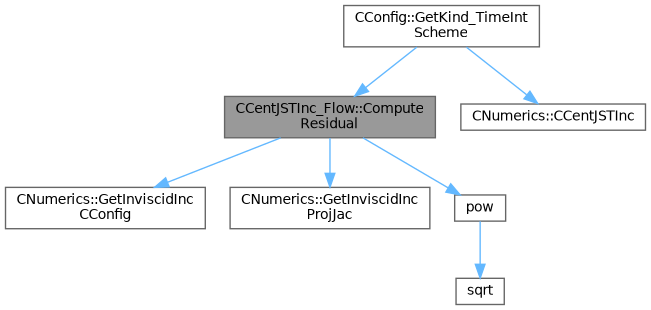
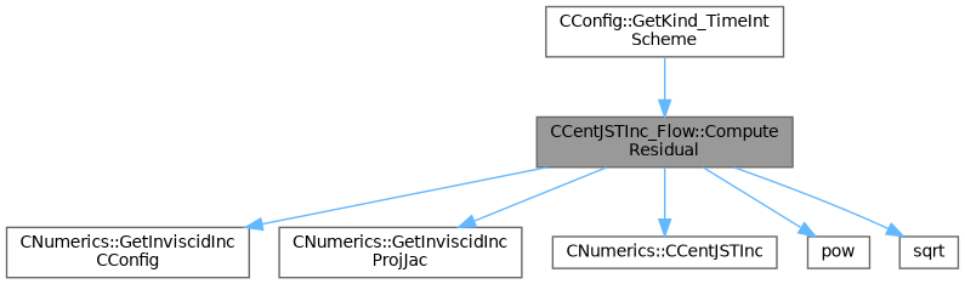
  digraph {
    rankdir=TB
    node [color=grey40 fillcolor=white fontname=Helvetica fontsize=10 shape=box style=filled]
    edge [color=steelblue1 fontname=Helvetica fontsize=10 labelfontname=Helvetica labelfontsize=10 style=solid]
    n1 [color=gray40 fillcolor=grey60 fontcolor=black height=0.2 label="CCentJSTInc_Flow::Compute\lResidual" width=0.4]
    n2 [height=0.2 label="CNumerics::GetInviscidInc\lCConfig" width=0.4]
    n3 [height=0.2 label="CNumerics::GetInviscidInc\lProjJac" width=0.4]
    n4 [height=0.2 label="CNumerics::CCentJSTInc" width=0.4]
    n5 [height=0.2 label=pow width=0.4]
    n6 [height=0.2 label=sqrt width=0.4]
    n7 [height=0.2 label="CConfig::GetKind_TimeInt\lScheme" width=0.4]
    n1 -> n2
    n1 -> n3
-   n7 -> n4
+   n1 -> n4
    n1 -> n5
-   n5 -> n6
+   n1 -> n6
    n7 -> n1
  }
